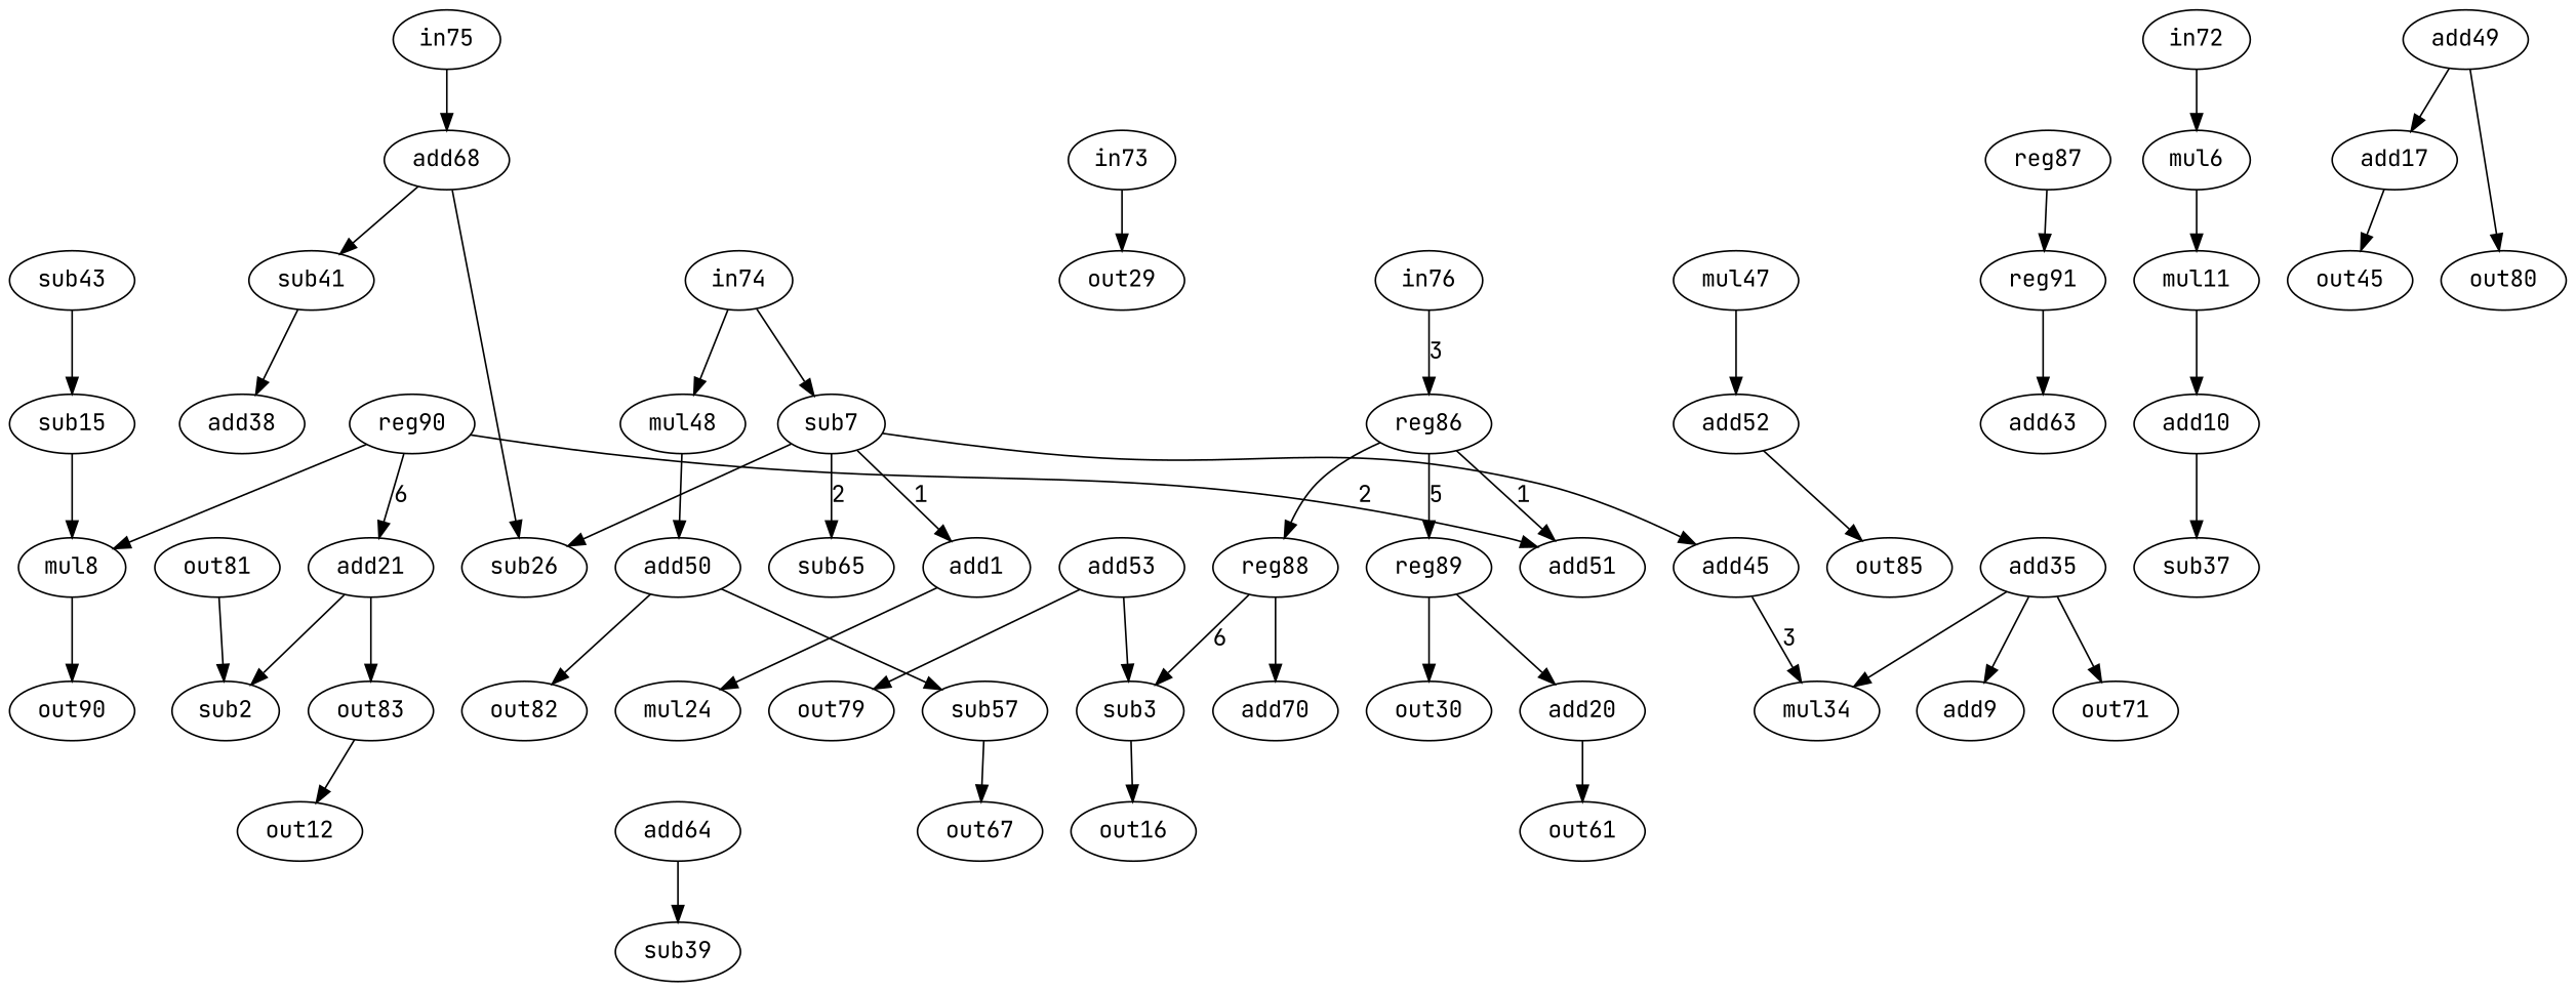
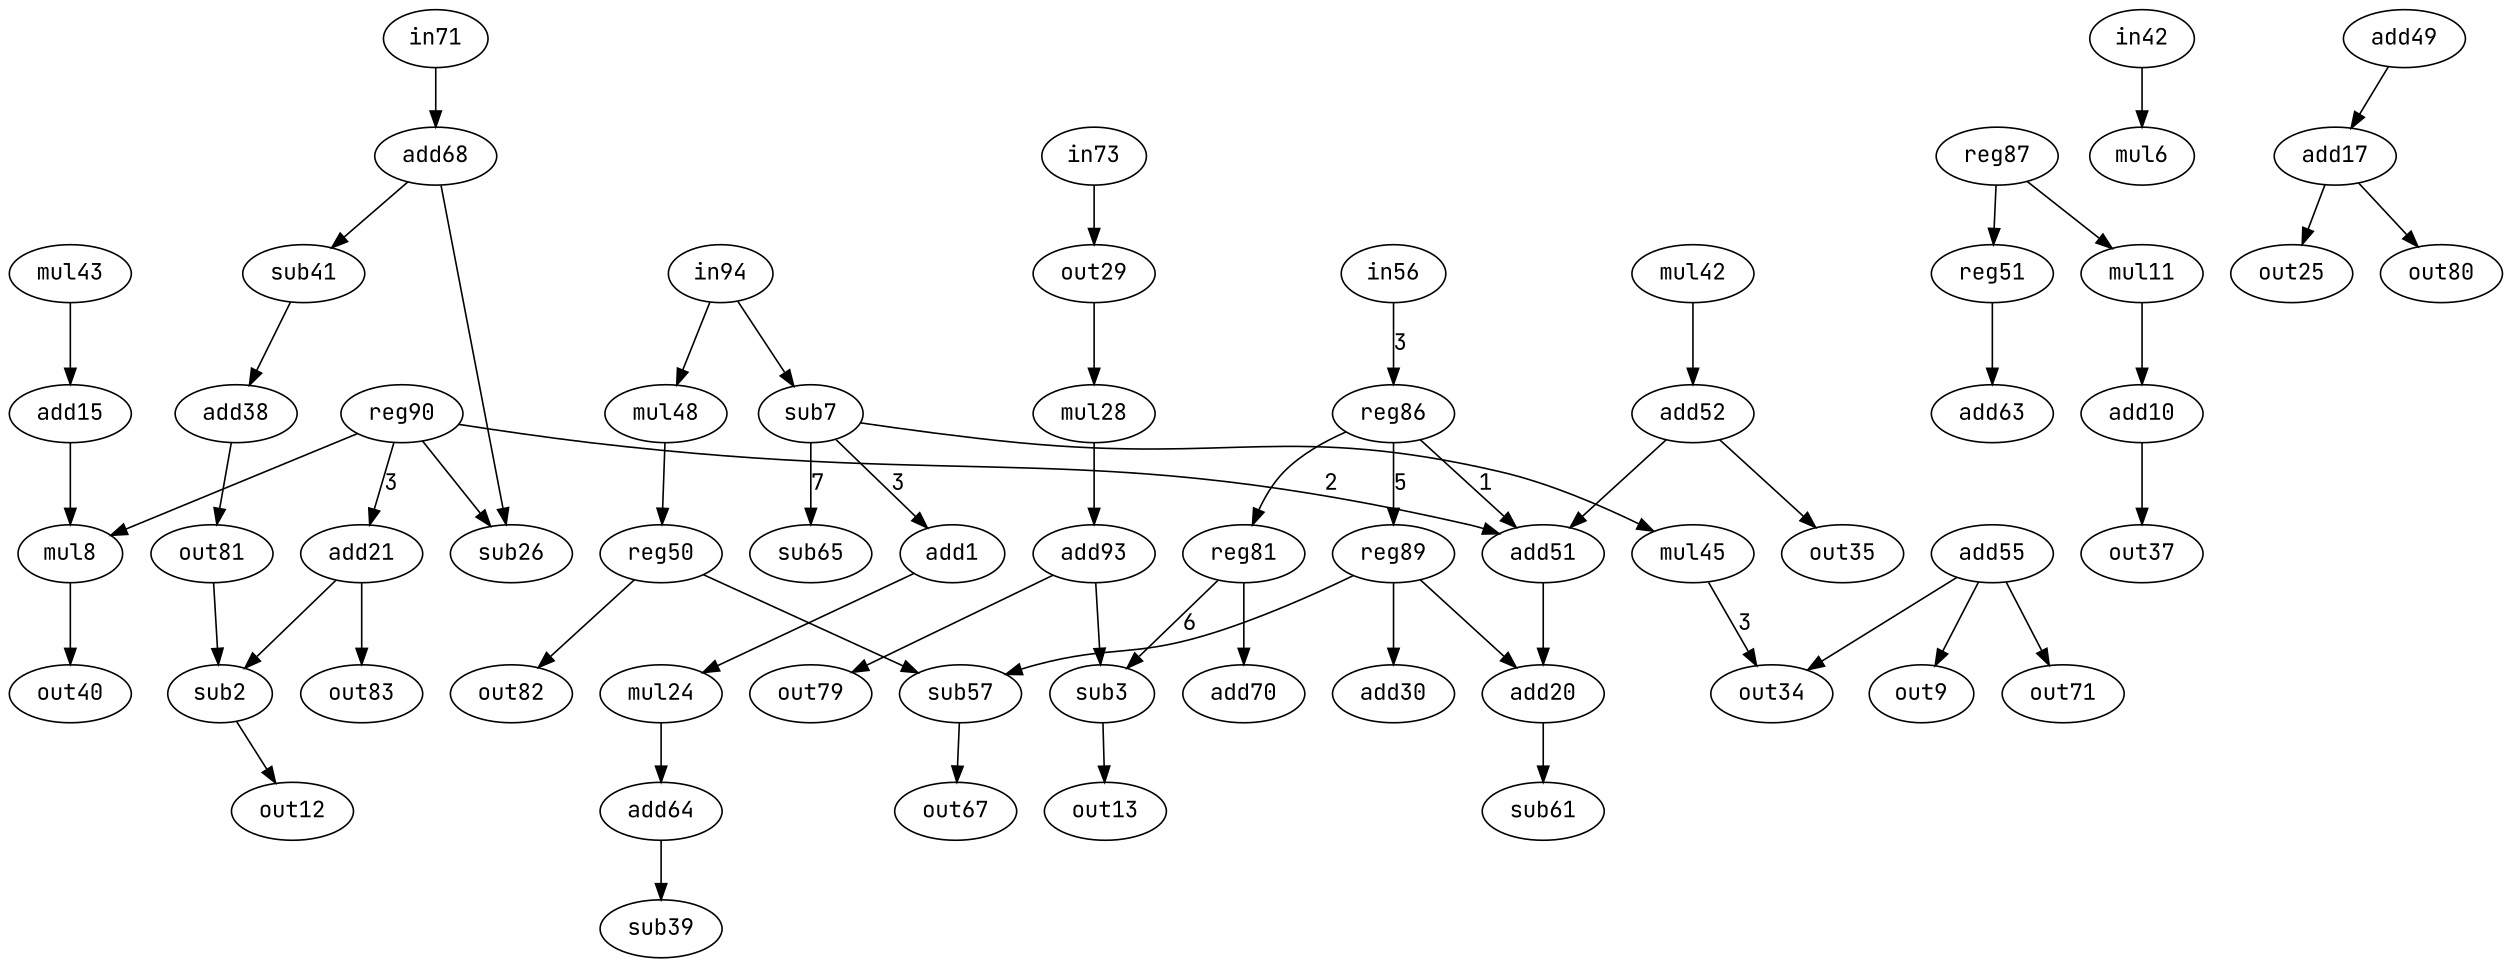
  strict digraph {
    fontname="JetBrains Mono"
    node [alap=3 asap=2 fontname="JetBrains Mono" op=addi]
    edge [fontname="JetBrains Mono" port=0 w=0]
    n1 [alap=2 label=add1 value=2]
    n2 [asap=3 label=mul24 op=muli value=2]
    n3 [alap=4 asap=4 label=add64 value=2]
    n4 [alap=4 asap=4 label=sub2 op=sub]
    n5 [alap=5 asap=5 label=out12 op=out]
    n6 [alap=4 asap=4 label=sub3 op=sub]
-   n7 [alap=5 asap=5 label=out16 op=out]
+   n7 [alap=5 asap=5 label=out13 op=out]
    n8 [alap=1 asap=1 label=mul6 op=subi value=2]
    n9 [alap=2 label=mul11 op=muli value=2]
    n10 [asap=3 label=add10 value=2]
    n11 [alap=1 asap=1 label=sub7 op=subi value=2]
    n12 [alap=2 label=sub26 op=sub]
-   n13 [alap=2 label=add45 value=2]
+   n13 [alap=2 label=mul45 value=2]
    n14 [alap=2 label=sub65 op=subi value=2]
-   n15 [asap=3 label=mul34 op=muli value=2]
+   n15 [asap=3 label=out34 op=muli value=2]
    n16 [alap=2 label=mul48 op=muli value=2]
-   n17 [asap=3 label=add50 value=2]
+   n17 [asap=3 label=reg50 value=2]
    n18 [alap=5 asap=5 label=mul8 op=add]
-   n19 [alap=6 asap=6 label=out90 op=out]
-   n20 [alap=5 asap=5 label=add9 op=add]
+   n19 [alap=6 asap=6 label=out40 op=out]
+   n20 [alap=5 asap=5 label=out9 op=add]
    n21 [alap=6 asap=6 label=add63 op=add]
-   n22 [alap=4 asap=4 label=sub37 op=sub]
-   n23 [alap=4 asap=4 label=sub15 value=2]
+   n22 [alap=4 asap=4 label=out37 op=sub]
+   n23 [alap=4 asap=4 label=add15 value=2]
    n24 [alap=7 asap=7 label=add17 value=2]
-   n25 [alap=8 asap=8 label=out45 op=out]
+   n25 [alap=8 asap=8 label=out25 op=out]
    n26 [alap=1 asap=1 label=add68 value=2]
    n27 [alap=2 label=sub41 op=muli value=2]
    n28 [asap=3 label=add38 value=2]
    n29 [alap=6 asap=6 label=add20 op=add]
-   n30 [alap=7 asap=7 label=out61 op=out]
+   n30 [alap=7 asap=7 label=sub61 op=out]
    n31 [asap=3 label=add21 value=2]
    n32 [alap=7 asap=7 label=out83 op=out]
    n33 [alap=5 asap=5 label=sub39 op=out]
-   n34 [asap=3 label=mul47 op=muli value=2]
+   n34 [asap=3 label=mul42 op=muli value=2]
    n35 [alap=4 asap=4 label=add52 value=2]
    n36 [alap=4 asap=4 label=sub57 op=sub]
    n37 [alap=5 asap=5 label=out67 op=out]
-   n39 [asap=3 label=add53 value=2]
+   n38 [alap=2 label=mul28 op=muli value=2]
+   n39 [asap=3 label=add93 value=2]
    n40 [alap=4 asap=4 label=out79 op=out]
    n41 [alap=1 asap=1 label=out29 value=2]
-   n42 [alap=5 asap=5 label=out30 op=add]
+   n42 [alap=5 asap=5 label=add30 op=add]
    n43 [alap=6 asap=6 label=add70 op=add]
-   n44 [alap=4 asap=4 label=add35 value=2]
+   n44 [alap=4 asap=4 label=add55 value=2]
    n45 [alap=5 asap=5 label=out71 op=out]
    n46 [alap=4 asap=4 label=out81 op=out]
    n47 [alap=5 asap=5 label=add51 op=add]
-   n48 [alap=5 asap=5 label=out85 op=out]
-   n49 [asap=3 label=sub43 op=muli value=2]
+   n48 [alap=5 asap=5 label=out35 op=out]
+   n49 [asap=3 label=mul43 op=muli value=2]
    n50 [alap=4 asap=4 label=out82 op=out]
    n51 [alap=6 asap=6 label=add49 value=2]
    n52 [alap=7 asap=7 label=out80 op=out]
-   n53 [alap=0 asap=0 label=in72 op=in]
+   n53 [alap=0 asap=0 label=in42 op=in]
    n54 [alap=0 asap=0 label=in73 op=in]
-   n55 [alap=0 asap=0 label=in74 op=in]
-   n56 [alap=0 asap=0 label=in75 op=in]
-   n57 [alap=0 asap=0 label=in76 op=in]
+   n55 [alap=0 asap=0 label=in94 op=in]
+   n56 [alap=0 asap=0 label=in71 op=in]
+   n57 [alap=0 asap=0 label=in56 op=in]
    n58 [alap=1 asap=1 label=reg86 op=reg]
-   n59 [label=reg88 op=reg]
+   n59 [label=reg81 op=reg]
    n60 [label=reg89 op=reg]
    n61 [alap=2 asap=1 label=reg87 op=reg]
-   n62 [label=reg91 op=reg]
+   n62 [label=reg51 op=reg]
    n63 [alap=2 label=reg90 op=reg]
    n1 -> n2
+   n2 -> n3
    n3 -> n33
-   n32 -> n5
+   n4 -> n5
    n6 -> n7
-   n8 -> n9
+   n61 -> n9
    n9 -> n10
    n10 -> n22
-   n11 -> n1 [label=1 w=1]
-   n11 -> n12
+   n11 -> n1 [label=3 w=1]
+   n63 -> n12
    n11 -> n13
-   n11 -> n14 [label=2 w=2]
+   n11 -> n14 [label=7 w=2]
    n13 -> n15 [label=3 w=1]
    n16 -> n17
    n17 -> n36
    n17 -> n50
    n18 -> n19
    n23 -> n18
    n24 -> n25
    n26 -> n12 [port=1]
    n26 -> n27
    n27 -> n28
+   n28 -> n46
    n29 -> n30
    n31 -> n4
    n31 -> n32
    n34 -> n35
+   n35 -> n47
    n35 -> n48
    n36 -> n37
+   n38 -> n39
    n39 -> n6
    n39 -> n40
+   n41 -> n38
    n44 -> n15
    n44 -> n20
    n44 -> n45
    n46 -> n4 [port=1]
+   n47 -> n29
    n49 -> n23
    n51 -> n24
-   n51 -> n52
+   n24 -> n52
    n53 -> n8
    n54 -> n41
    n55 -> n11
    n55 -> n16
    n56 -> n26
    n57 -> n58 [label=3 w=1]
    n58 -> n47 [label=1 w=1]
    n58 -> n59
    n58 -> n60 [label=5 w=1]
    n59 -> n6 [label=6 port=1 w=1]
    n59 -> n43 [port=1]
    n60 -> n29 [port=1]
+   n60 -> n36 [port=1]
    n60 -> n42 [port=1]
    n61 -> n62
    n62 -> n21 [port=1]
    n63 -> n18 [port=1]
-   n63 -> n31 [label=6 w=3]
+   n63 -> n31 [label=3 w=3]
    n63 -> n47 [label=2 port=1 w=1]
  }
